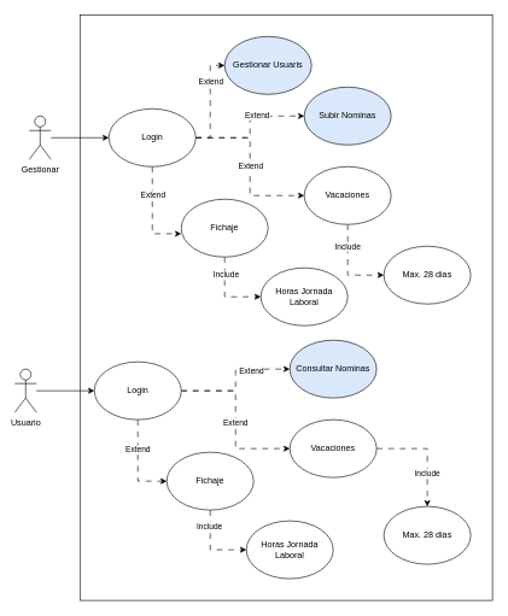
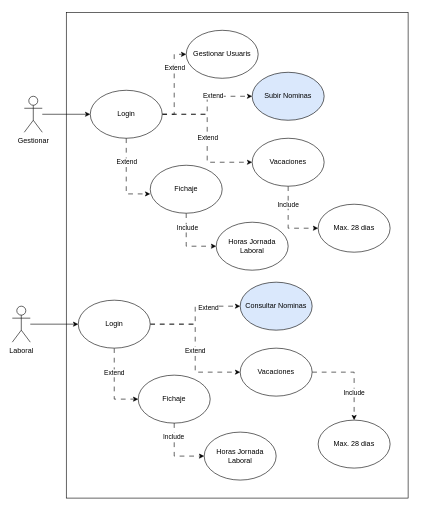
  <mxCell id="0" />
  <mxCell id="1" parent="0" />
  <mxCell id="2" value="" style="rounded=0;whiteSpace=wrap;html=1;" vertex="1" parent="1"><mxGeometry x="110" y="20" width="570" height="810" as="geometry" /></mxCell>
  <mxCell id="3" style="edgeStyle=orthogonalEdgeStyle;rounded=0;orthogonalLoop=1;jettySize=auto;html=1;" edge="1" parent="1" source="4" target="11"><mxGeometry relative="1" as="geometry" /></mxCell>
  <mxCell id="4" value="Gestionar" style="shape=umlActor;verticalLabelPosition=bottom;verticalAlign=top;html=1;outlineConnect=0;" vertex="1" parent="1"><mxGeometry x="40" y="160" width="30" height="60" as="geometry" /></mxCell>
  <mxCell id="5" style="edgeStyle=orthogonalEdgeStyle;rounded=0;orthogonalLoop=1;jettySize=auto;html=1;entryX=0;entryY=0.5;entryDx=0;entryDy=0;dashed=1;dashPattern=8 8;" edge="1" parent="1" source="11" target="12"><mxGeometry relative="1" as="geometry" /></mxCell>
  <mxCell id="6" value="Extend" style="edgeLabel;html=1;align=center;verticalAlign=middle;resizable=0;points=[];" vertex="1" connectable="0" parent="5"><mxGeometry x="0.406" relative="1" as="geometry"><mxPoint as="offset" /></mxGeometry></mxCell>
  <mxCell id="7" value="" style="edgeStyle=orthogonalEdgeStyle;rounded=0;orthogonalLoop=1;jettySize=auto;html=1;dashed=1;dashPattern=8 8;" edge="1" parent="1" source="11" target="19"><mxGeometry relative="1" as="geometry" /></mxCell>
  <mxCell id="8" value="Extend" style="edgeLabel;html=1;align=center;verticalAlign=middle;resizable=0;points=[];" vertex="1" connectable="0" parent="7"><mxGeometry x="0.268" y="2" relative="1" as="geometry"><mxPoint as="offset" /></mxGeometry></mxCell>
  <mxCell id="9" style="edgeStyle=orthogonalEdgeStyle;rounded=0;orthogonalLoop=1;jettySize=auto;html=1;dashed=1;dashPattern=8 8;" edge="1" parent="1" source="11" target="22"><mxGeometry relative="1" as="geometry" /></mxCell>
  <mxCell id="10" value="Extend" style="edgeLabel;html=1;align=center;verticalAlign=middle;resizable=0;points=[];" vertex="1" connectable="0" parent="9"><mxGeometry x="-0.007" relative="1" as="geometry"><mxPoint as="offset" /></mxGeometry></mxCell>
  <mxCell id="11" value="Login" style="ellipse;whiteSpace=wrap;html=1;" vertex="1" parent="1"><mxGeometry x="150" y="150" width="120" height="80" as="geometry" /></mxCell>
- <mxCell id="12" value="Gestionar Usuaris" style="ellipse;whiteSpace=wrap;html=1;fillColor=#dae8fc;" vertex="1" parent="1"><mxGeometry x="310" y="50" width="120" height="80" as="geometry" /></mxCell>
+ <mxCell id="12" value="Gestionar Usuaris" style="ellipse;whiteSpace=wrap;html=1;" vertex="1" parent="1"><mxGeometry x="310" y="50" width="120" height="80" as="geometry" /></mxCell>
  <mxCell id="13" style="edgeStyle=orthogonalEdgeStyle;rounded=0;orthogonalLoop=1;jettySize=auto;html=1;entryX=0;entryY=0.5;entryDx=0;entryDy=0;dashed=1;dashPattern=8 8;" edge="1" parent="1" source="15" target="18"><mxGeometry relative="1" as="geometry" /></mxCell>
  <mxCell id="14" value="Include" style="edgeLabel;html=1;align=center;verticalAlign=middle;resizable=0;points=[];" vertex="1" connectable="0" parent="13"><mxGeometry x="-0.535" y="1" relative="1" as="geometry"><mxPoint as="offset" /></mxGeometry></mxCell>
  <mxCell id="15" value="Fichaje" style="ellipse;whiteSpace=wrap;html=1;" vertex="1" parent="1"><mxGeometry x="250" y="275" width="120" height="80" as="geometry" /></mxCell>
  <mxCell id="16" style="edgeStyle=orthogonalEdgeStyle;rounded=0;orthogonalLoop=1;jettySize=auto;html=1;entryX=0;entryY=0.598;entryDx=0;entryDy=0;entryPerimeter=0;dashed=1;dashPattern=8 8;" edge="1" parent="1" source="11" target="15"><mxGeometry relative="1" as="geometry" /></mxCell>
  <mxCell id="17" value="Extend" style="edgeLabel;html=1;align=center;verticalAlign=middle;resizable=0;points=[];" vertex="1" connectable="0" parent="16"><mxGeometry x="-0.407" relative="1" as="geometry"><mxPoint as="offset" /></mxGeometry></mxCell>
  <mxCell id="18" value="Horas Jornada Laboral" style="ellipse;whiteSpace=wrap;html=1;" vertex="1" parent="1"><mxGeometry x="360" y="370" width="120" height="80" as="geometry" /></mxCell>
  <mxCell id="19" value="Subir Nominas" style="ellipse;whiteSpace=wrap;html=1;fillColor=#dae8fc;" vertex="1" parent="1"><mxGeometry x="420" y="120" width="120" height="80" as="geometry" /></mxCell>
  <mxCell id="20" style="edgeStyle=orthogonalEdgeStyle;rounded=0;orthogonalLoop=1;jettySize=auto;html=1;entryX=0;entryY=0.5;entryDx=0;entryDy=0;dashed=1;dashPattern=8 8;" edge="1" parent="1" source="22" target="23"><mxGeometry relative="1" as="geometry" /></mxCell>
  <mxCell id="21" value="Include" style="edgeLabel;html=1;align=center;verticalAlign=middle;resizable=0;points=[];" vertex="1" connectable="0" parent="20"><mxGeometry x="-0.497" y="-1" relative="1" as="geometry"><mxPoint as="offset" /></mxGeometry></mxCell>
  <mxCell id="22" value="Vacaciones" style="ellipse;whiteSpace=wrap;html=1;" vertex="1" parent="1"><mxGeometry x="420" y="230" width="120" height="80" as="geometry" /></mxCell>
  <mxCell id="23" value="Max. 28 dias" style="ellipse;whiteSpace=wrap;html=1;" vertex="1" parent="1"><mxGeometry x="530" y="340" width="120" height="80" as="geometry" /></mxCell>
  <mxCell id="24" style="edgeStyle=orthogonalEdgeStyle;rounded=0;orthogonalLoop=1;jettySize=auto;html=1;entryX=0;entryY=0.5;entryDx=0;entryDy=0;" edge="1" parent="1" source="25" target="32"><mxGeometry relative="1" as="geometry" /></mxCell>
- <mxCell id="25" value="Usuario" style="shape=umlActor;verticalLabelPosition=bottom;verticalAlign=top;html=1;outlineConnect=0;" vertex="1" parent="1"><mxGeometry x="20" y="510" width="30" height="60" as="geometry" /></mxCell>
+ <mxCell id="25" value="Laboral" style="shape=umlActor;verticalLabelPosition=bottom;verticalAlign=top;html=1;outlineConnect=0;" vertex="1" parent="1"><mxGeometry x="20" y="510" width="30" height="60" as="geometry" /></mxCell>
  <mxCell id="26" style="edgeStyle=orthogonalEdgeStyle;rounded=0;orthogonalLoop=1;jettySize=auto;html=1;dashed=1;dashPattern=8 8;" edge="1" parent="1" source="32" target="37"><mxGeometry relative="1" as="geometry" /></mxCell>
  <mxCell id="27" value="Extend" style="edgeLabel;html=1;align=center;verticalAlign=middle;resizable=0;points=[];" vertex="1" connectable="0" parent="26"><mxGeometry x="0.402" y="-2" relative="1" as="geometry"><mxPoint as="offset" /></mxGeometry></mxCell>
  <mxCell id="28" style="edgeStyle=orthogonalEdgeStyle;rounded=0;orthogonalLoop=1;jettySize=auto;html=1;dashed=1;dashPattern=8 8;" edge="1" parent="1" source="32" target="40"><mxGeometry relative="1" as="geometry" /></mxCell>
  <mxCell id="29" value="Extend" style="edgeLabel;html=1;align=center;verticalAlign=middle;resizable=0;points=[];" vertex="1" connectable="0" parent="28"><mxGeometry x="0.024" y="-1" relative="1" as="geometry"><mxPoint as="offset" /></mxGeometry></mxCell>
  <mxCell id="30" style="edgeStyle=orthogonalEdgeStyle;rounded=0;orthogonalLoop=1;jettySize=auto;html=1;entryX=0;entryY=0.5;entryDx=0;entryDy=0;dashed=1;dashPattern=8 8;" edge="1" parent="1" source="32" target="35"><mxGeometry relative="1" as="geometry" /></mxCell>
  <mxCell id="31" value="Extend" style="edgeLabel;html=1;align=center;verticalAlign=middle;resizable=0;points=[];" vertex="1" connectable="0" parent="30"><mxGeometry x="-0.347" y="-1" relative="1" as="geometry"><mxPoint as="offset" /></mxGeometry></mxCell>
  <mxCell id="32" value="Login" style="ellipse;whiteSpace=wrap;html=1;" vertex="1" parent="1"><mxGeometry x="130" y="500" width="120" height="80" as="geometry" /></mxCell>
  <mxCell id="33" style="edgeStyle=orthogonalEdgeStyle;rounded=0;orthogonalLoop=1;jettySize=auto;html=1;entryX=0;entryY=0.5;entryDx=0;entryDy=0;dashed=1;dashPattern=8 8;" edge="1" parent="1" source="35" target="36"><mxGeometry relative="1" as="geometry" /></mxCell>
  <mxCell id="34" value="Include" style="edgeLabel;html=1;align=center;verticalAlign=middle;resizable=0;points=[];" vertex="1" connectable="0" parent="33"><mxGeometry x="-0.585" y="-2" relative="1" as="geometry"><mxPoint as="offset" /></mxGeometry></mxCell>
  <mxCell id="35" value="Fichaje" style="ellipse;whiteSpace=wrap;html=1;" vertex="1" parent="1"><mxGeometry x="230" y="625" width="120" height="80" as="geometry" /></mxCell>
  <mxCell id="36" value="Horas Jornada Laboral" style="ellipse;whiteSpace=wrap;html=1;" vertex="1" parent="1"><mxGeometry x="340" y="720" width="120" height="80" as="geometry" /></mxCell>
  <mxCell id="37" value="Consultar Nominas" style="ellipse;whiteSpace=wrap;html=1;fillColor=#dae8fc;" vertex="1" parent="1"><mxGeometry x="400" y="470" width="120" height="80" as="geometry" /></mxCell>
  <mxCell id="38" style="edgeStyle=orthogonalEdgeStyle;rounded=0;orthogonalLoop=1;jettySize=auto;html=1;entryX=0.5;entryY=0;entryDx=0;entryDy=0;dashed=1;dashPattern=8 8;" edge="1" parent="1" source="40" target="41"><mxGeometry relative="1" as="geometry" /></mxCell>
  <mxCell id="39" value="Include" style="edgeLabel;html=1;align=center;verticalAlign=middle;resizable=0;points=[];" vertex="1" connectable="0" parent="38"><mxGeometry x="0.371" y="-1" relative="1" as="geometry"><mxPoint as="offset" /></mxGeometry></mxCell>
  <mxCell id="40" value="Vacaciones" style="ellipse;whiteSpace=wrap;html=1;" vertex="1" parent="1"><mxGeometry x="400" y="580" width="120" height="80" as="geometry" /></mxCell>
  <mxCell id="41" value="Max. 28 dias" style="ellipse;whiteSpace=wrap;html=1;" vertex="1" parent="1"><mxGeometry x="530" y="700" width="120" height="80" as="geometry" /></mxCell>
